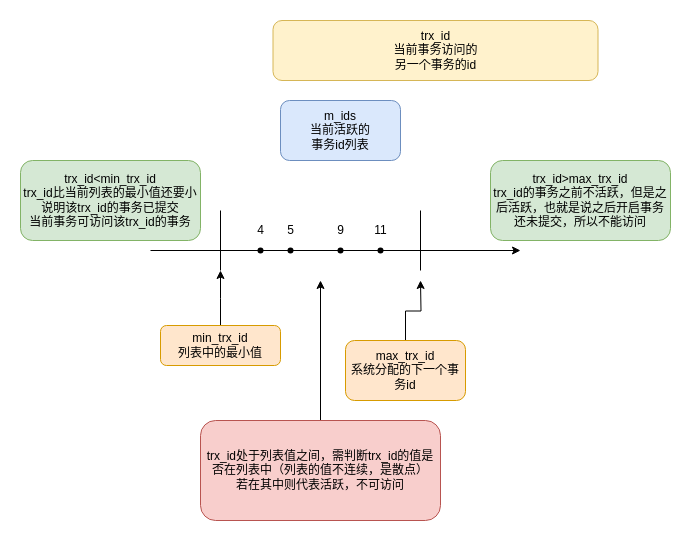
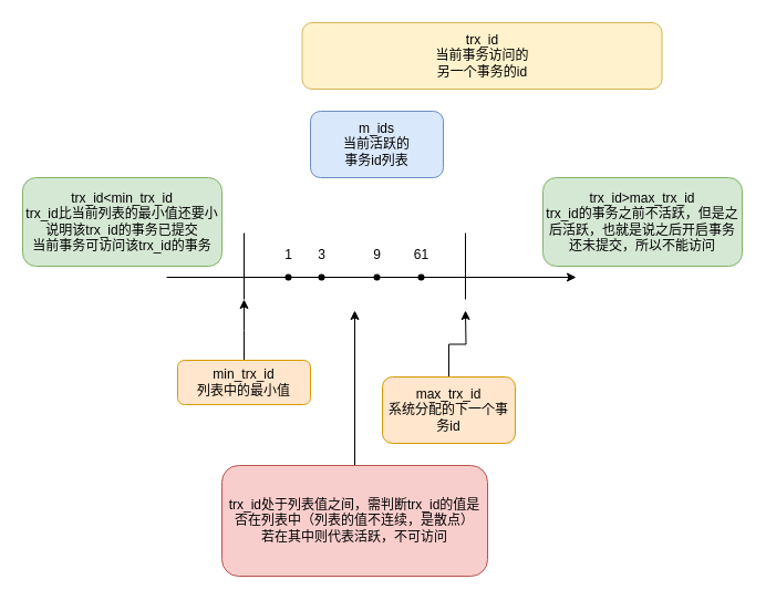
  <mxCell id="0" />
  <mxCell id="1" parent="0" />
  <mxCell id="2" value="" style="endArrow=classic;html=1;rounded=0;startArrow=none;" edge="1" parent="1" source="12"><mxGeometry width="50" height="50" relative="1" as="geometry"><mxPoint x="150" y="250" as="sourcePoint" /><mxPoint x="520" y="250" as="targetPoint" /></mxGeometry></mxCell>
  <mxCell id="3" value="m_ids&lt;br&gt;当前活跃的&lt;br&gt;事务id列表" style="rounded=1;whiteSpace=wrap;html=1;fillColor=#dae8fc;strokeColor=#6c8ebf;" vertex="1" parent="1"><mxGeometry x="280" y="100" width="120" height="60" as="geometry" /></mxCell>
  <mxCell id="4" value="" style="endArrow=none;html=1;rounded=0;" edge="1" parent="1"><mxGeometry width="50" height="50" relative="1" as="geometry"><mxPoint x="220" y="270" as="sourcePoint" /><mxPoint x="220" y="210" as="targetPoint" /></mxGeometry></mxCell>
  <mxCell id="5" value="" style="endArrow=none;html=1;rounded=0;" edge="1" parent="1"><mxGeometry x="0.667" y="-30" width="50" height="50" relative="1" as="geometry"><mxPoint x="420" y="270" as="sourcePoint" /><mxPoint x="420" y="210" as="targetPoint" /><mxPoint as="offset" /></mxGeometry></mxCell>
  <mxCell id="6" style="edgeStyle=orthogonalEdgeStyle;rounded=0;orthogonalLoop=1;jettySize=auto;html=1;" edge="1" parent="1" source="7"><mxGeometry relative="1" as="geometry"><mxPoint x="220" y="270" as="targetPoint" /></mxGeometry></mxCell>
  <mxCell id="7" value="min_trx_id&lt;br&gt;列表中的最小值" style="rounded=1;whiteSpace=wrap;html=1;fillColor=#ffe6cc;strokeColor=#d79b00;" vertex="1" parent="1"><mxGeometry x="160" y="325" width="120" height="40" as="geometry" /></mxCell>
  <mxCell id="8" style="edgeStyle=orthogonalEdgeStyle;rounded=0;orthogonalLoop=1;jettySize=auto;html=1;" edge="1" parent="1" source="9"><mxGeometry relative="1" as="geometry"><mxPoint x="420" y="280" as="targetPoint" /></mxGeometry></mxCell>
  <mxCell id="9" value="max_trx_id&lt;br&gt;系统分配的下一个事务id" style="rounded=1;whiteSpace=wrap;html=1;fillColor=#ffe6cc;strokeColor=#d79b00;" vertex="1" parent="1"><mxGeometry x="345" y="340" width="120" height="60" as="geometry" /></mxCell>
  <mxCell id="10" value="" style="shape=waypoint;sketch=0;fillStyle=solid;size=6;pointerEvents=1;points=[];fillColor=none;resizable=0;rotatable=0;perimeter=centerPerimeter;snapToPoint=1;" vertex="1" parent="1"><mxGeometry x="240" y="230" width="40" height="40" as="geometry" /></mxCell>
  <mxCell id="11" value="" style="shape=waypoint;sketch=0;fillStyle=solid;size=6;pointerEvents=1;points=[];fillColor=none;resizable=0;rotatable=0;perimeter=centerPerimeter;snapToPoint=1;" vertex="1" parent="1"><mxGeometry x="360" y="230" width="40" height="40" as="geometry" /></mxCell>
  <mxCell id="12" value="" style="shape=waypoint;sketch=0;fillStyle=solid;size=6;pointerEvents=1;points=[];fillColor=none;resizable=0;rotatable=0;perimeter=centerPerimeter;snapToPoint=1;" vertex="1" parent="1"><mxGeometry x="320" y="230" width="40" height="40" as="geometry" /></mxCell>
  <mxCell id="13" value="" style="endArrow=none;html=1;rounded=0;startArrow=none;" edge="1" parent="1" source="14" target="12"><mxGeometry width="50" height="50" relative="1" as="geometry"><mxPoint x="150" y="250" as="sourcePoint" /><mxPoint x="520" y="250" as="targetPoint" /></mxGeometry></mxCell>
  <mxCell id="14" value="" style="shape=waypoint;sketch=0;fillStyle=solid;size=6;pointerEvents=1;points=[];fillColor=none;resizable=0;rotatable=0;perimeter=centerPerimeter;snapToPoint=1;" vertex="1" parent="1"><mxGeometry x="270" y="230" width="40" height="40" as="geometry" /></mxCell>
  <mxCell id="15" value="" style="endArrow=none;html=1;rounded=0;" edge="1" parent="1" target="14"><mxGeometry width="50" height="50" relative="1" as="geometry"><mxPoint x="150" y="250" as="sourcePoint" /><mxPoint x="340" y="250" as="targetPoint" /></mxGeometry></mxCell>
- <mxCell id="16" value="4" style="text;html=1;align=center;verticalAlign=middle;resizable=0;points=[];autosize=1;strokeColor=none;fillColor=none;" vertex="1" parent="1"><mxGeometry x="245" y="215" width="30" height="30" as="geometry" /></mxCell>
- <mxCell id="17" value="5" style="text;html=1;align=center;verticalAlign=middle;resizable=0;points=[];autosize=1;strokeColor=none;fillColor=none;" vertex="1" parent="1"><mxGeometry x="275" y="215" width="30" height="30" as="geometry" /></mxCell>
+ <mxCell id="16" value="1" style="text;html=1;align=center;verticalAlign=middle;resizable=0;points=[];autosize=1;strokeColor=none;fillColor=none;" vertex="1" parent="1"><mxGeometry x="245" y="215" width="30" height="30" as="geometry" /></mxCell>
+ <mxCell id="17" value="3" style="text;html=1;align=center;verticalAlign=middle;resizable=0;points=[];autosize=1;strokeColor=none;fillColor=none;" vertex="1" parent="1"><mxGeometry x="275" y="215" width="30" height="30" as="geometry" /></mxCell>
  <mxCell id="18" value="9" style="text;html=1;align=center;verticalAlign=middle;resizable=0;points=[];autosize=1;strokeColor=none;fillColor=none;" vertex="1" parent="1"><mxGeometry x="325" y="215" width="30" height="30" as="geometry" /></mxCell>
- <mxCell id="19" value="11" style="text;html=1;align=center;verticalAlign=middle;resizable=0;points=[];autosize=1;strokeColor=none;fillColor=none;" vertex="1" parent="1"><mxGeometry x="360" y="215" width="40" height="30" as="geometry" /></mxCell>
+ <mxCell id="19" value="61" style="text;html=1;align=center;verticalAlign=middle;resizable=0;points=[];autosize=1;strokeColor=none;fillColor=none;" vertex="1" parent="1"><mxGeometry x="360" y="215" width="40" height="30" as="geometry" /></mxCell>
  <mxCell id="20" value="trx_id&lt;br&gt;当前事务访问的&lt;br&gt;另一个事务的id" style="rounded=1;whiteSpace=wrap;html=1;fillColor=#fff2cc;strokeColor=#d6b656;" vertex="1" parent="1"><mxGeometry x="272.5" y="20" width="325" height="60" as="geometry" /></mxCell>
  <mxCell id="21" value="trx_id&amp;lt;min_trx_id&lt;br&gt;trx_id比当前列表的最小值还要小&lt;br&gt;说明该trx_id的事务已提交&lt;br&gt;当前事务可访问该trx_id的事务" style="rounded=1;whiteSpace=wrap;html=1;fillColor=#d5e8d4;strokeColor=#82b366;" vertex="1" parent="1"><mxGeometry y="160" width="180" height="80" as="geometry" x="20" /></mxCell>
  <mxCell id="22" value="trx_id&amp;gt;max_trx_id&lt;br&gt;trx_id的事务之前不活跃，但是之后活跃，也就是说之后开启事务还未提交，所以不能访问" style="rounded=1;whiteSpace=wrap;html=1;fillColor=#d5e8d4;strokeColor=#82b366;" vertex="1" parent="1"><mxGeometry x="490" y="160" width="180" height="80" as="geometry" /></mxCell>
  <mxCell id="23" style="edgeStyle=orthogonalEdgeStyle;rounded=0;orthogonalLoop=1;jettySize=auto;html=1;" edge="1" parent="1" source="24"><mxGeometry relative="1" as="geometry"><mxPoint x="320" y="280" as="targetPoint" /></mxGeometry></mxCell>
  <mxCell id="24" value="trx_id处于列表值之间，需判断trx_id的值是否在列表中（列表的值不连续，是散点）&lt;br&gt;若在其中则代表活跃，不可访问" style="rounded=1;whiteSpace=wrap;html=1;fillColor=#f8cecc;strokeColor=#b85450;" vertex="1" parent="1"><mxGeometry x="200" y="420" width="240" height="100" as="geometry" /></mxCell>
